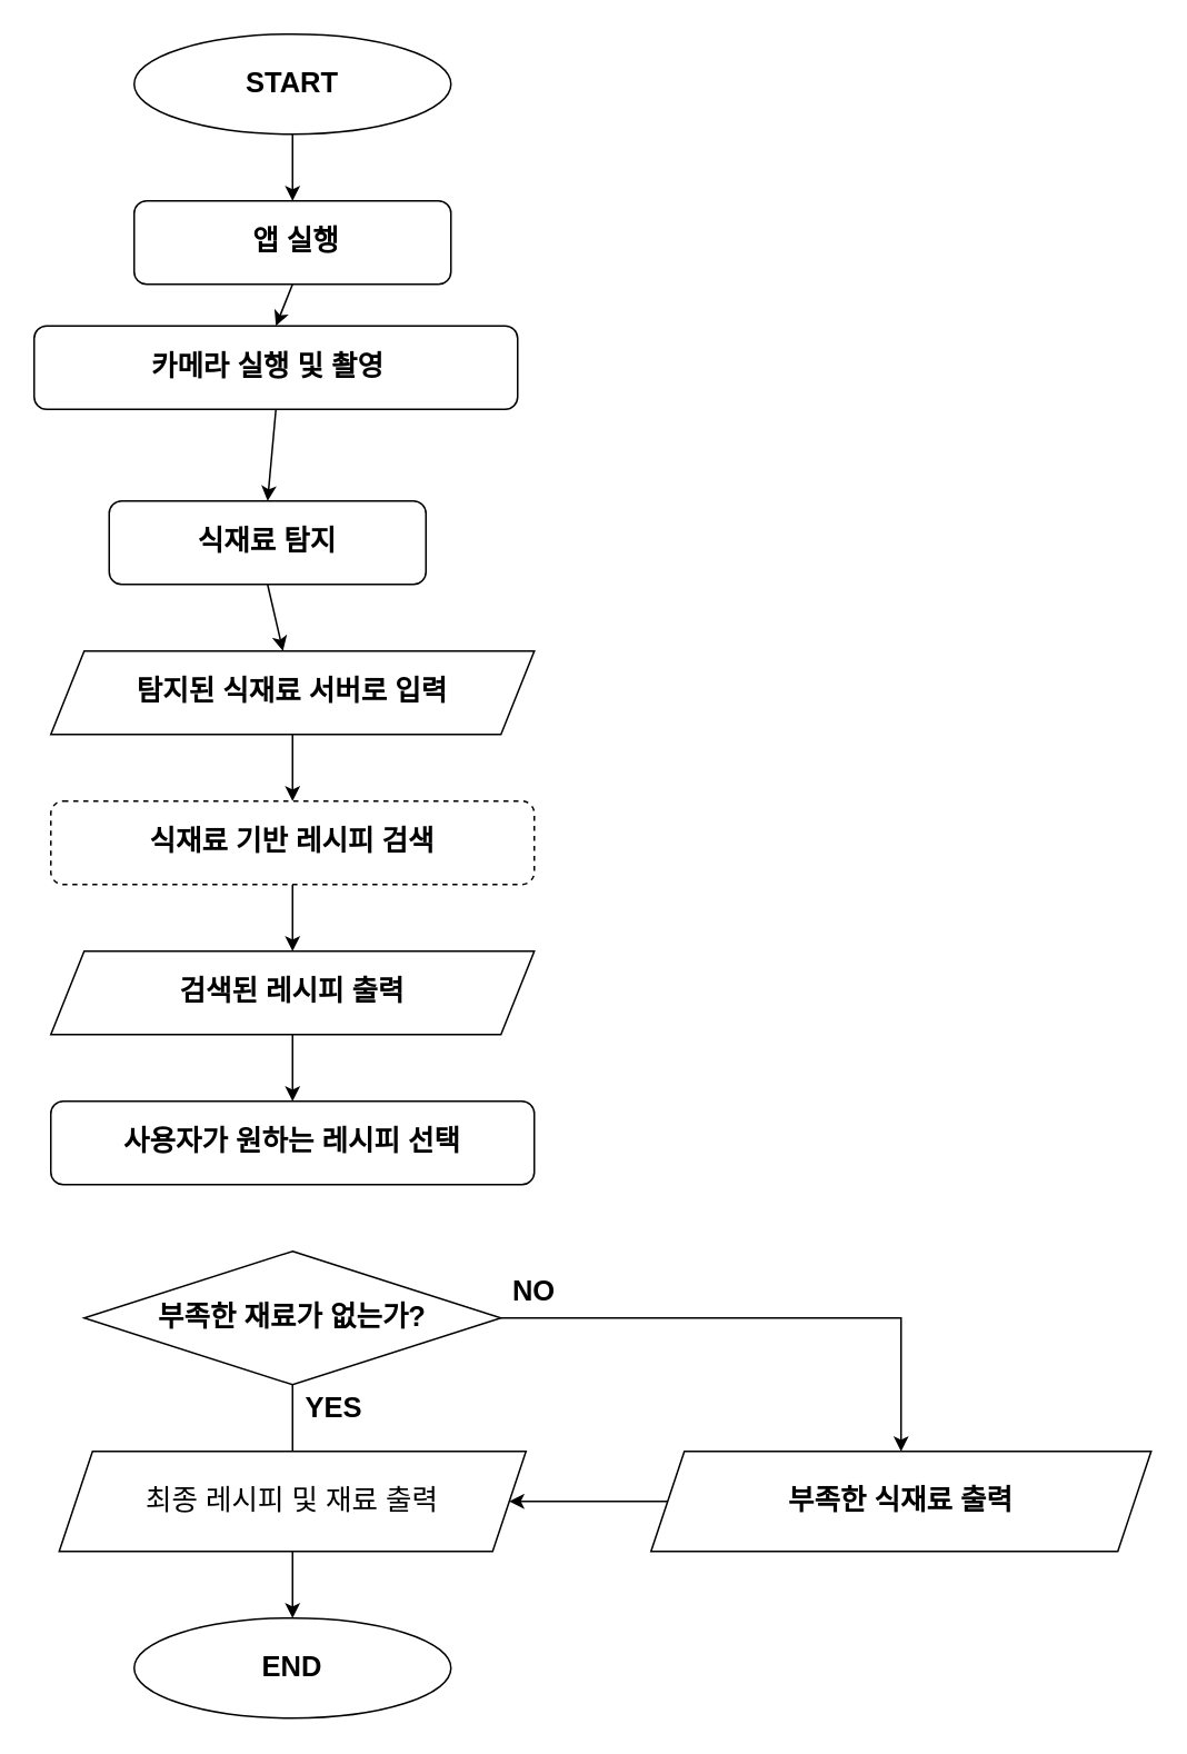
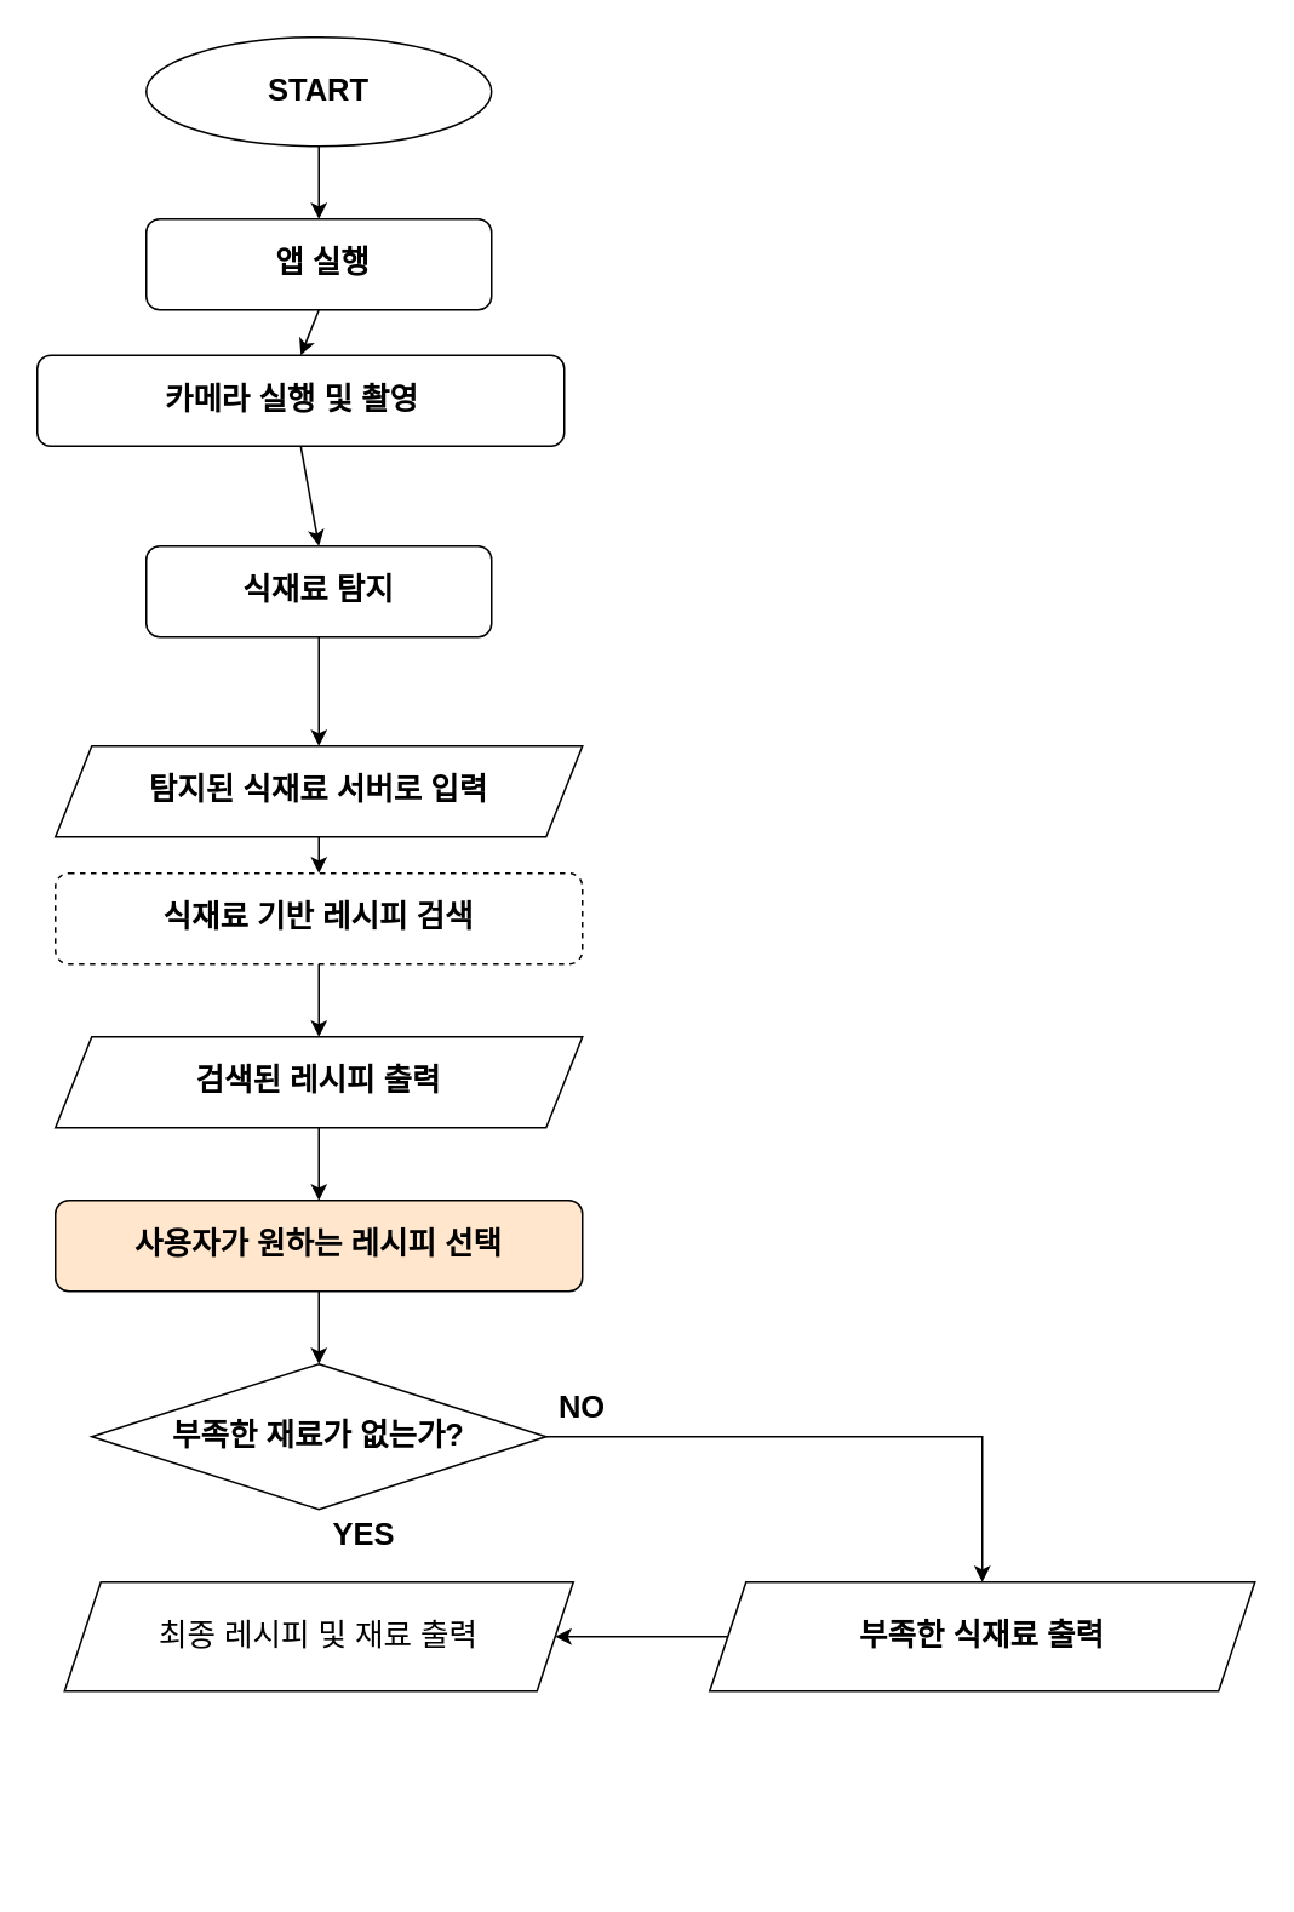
  <mxCell id="0" />
  <mxCell id="1" parent="0" />
  <mxCell id="2" value="&lt;span style=&quot;font-size: 17px&quot;&gt;&lt;b&gt;&amp;nbsp;앱 실행&lt;/b&gt;&lt;/span&gt;" style="rounded=1;whiteSpace=wrap;html=1;fontSize=12;glass=0;strokeWidth=1;shadow=0;" parent="1" vertex="1"><mxGeometry x="80" y="120" width="190" height="50" as="geometry" /></mxCell>
  <mxCell id="3" value="&lt;font style=&quot;font-size: 17px&quot;&gt;&lt;b&gt;START&lt;/b&gt;&lt;/font&gt;" style="ellipse;whiteSpace=wrap;html=1;" vertex="1" parent="1"><mxGeometry x="80" y="20" width="190" height="60" as="geometry" /></mxCell>
  <mxCell id="4" value="" style="endArrow=classic;html=1;rounded=0;exitX=0.5;exitY=1;exitDx=0;exitDy=0;" edge="1" parent="1" source="3" target="2"><mxGeometry width="50" height="50" relative="1" as="geometry"><mxPoint x="320" y="400" as="sourcePoint" /><mxPoint x="370" y="350" as="targetPoint" /></mxGeometry></mxCell>
  <mxCell id="5" value="&lt;b&gt;카메라 실행 및 촬영&amp;nbsp;&amp;nbsp;&lt;/b&gt;" style="rounded=1;whiteSpace=wrap;html=1;fontSize=17;" vertex="1" parent="1"><mxGeometry x="20" y="195" width="290" height="50" as="geometry" /></mxCell>
  <mxCell id="6" value="&lt;b&gt;식재료 기반 레시피 검색&lt;/b&gt;" style="rounded=1;whiteSpace=wrap;html=1;fontSize=17;dashed=1;" vertex="1" parent="1"><mxGeometry x="30" y="480" width="290" height="50" as="geometry" /></mxCell>
- <mxCell id="7" value="&lt;b&gt;사용자가 원하는 레시피 선택&lt;/b&gt;" style="rounded=1;whiteSpace=wrap;html=1;fontSize=17;" vertex="1" parent="1"><mxGeometry x="30" y="660" width="290" height="50" as="geometry" /></mxCell>
- <mxCell id="8" value="&lt;b&gt;탐지된 식재료 서버로 입력&lt;/b&gt;" style="shape=parallelogram;perimeter=parallelogramPerimeter;whiteSpace=wrap;html=1;fixedSize=1;fontSize=17;" vertex="1" parent="1"><mxGeometry x="30" y="390" width="290" height="50" as="geometry" /></mxCell>
+ <mxCell id="7" value="&lt;b&gt;사용자가 원하는 레시피 선택&lt;/b&gt;" style="rounded=1;whiteSpace=wrap;html=1;fontSize=17;fillColor=#ffe6cc;" vertex="1" parent="1"><mxGeometry x="30" y="660" width="290" height="50" as="geometry" /></mxCell>
+ <mxCell id="8" value="&lt;b&gt;탐지된 식재료 서버로 입력&lt;/b&gt;" style="shape=parallelogram;perimeter=parallelogramPerimeter;whiteSpace=wrap;html=1;fixedSize=1;fontSize=17;" vertex="1" parent="1"><mxGeometry x="30" y="410" width="290" height="50" as="geometry" /></mxCell>
  <mxCell id="9" value="&lt;b&gt;검색된 레시피 출력&lt;/b&gt;" style="shape=parallelogram;perimeter=parallelogramPerimeter;whiteSpace=wrap;html=1;fixedSize=1;fontSize=17;" vertex="1" parent="1"><mxGeometry x="30" y="570" width="290" height="50" as="geometry" /></mxCell>
  <mxCell id="10" value="&lt;b&gt;부족한 식재료 출력&lt;/b&gt;" style="shape=parallelogram;perimeter=parallelogramPerimeter;whiteSpace=wrap;html=1;fixedSize=1;fontSize=17;" vertex="1" parent="1"><mxGeometry x="390" y="870" width="300" height="60" as="geometry" /></mxCell>
- <mxCell id="11" value="&lt;b&gt;END&lt;/b&gt;" style="ellipse;whiteSpace=wrap;html=1;fontSize=17;" vertex="1" parent="1"><mxGeometry x="80" y="970" width="190" height="60" as="geometry" /></mxCell>
  <mxCell id="12" value="" style="endArrow=classic;html=1;rounded=0;fontSize=17;exitX=0.5;exitY=1;exitDx=0;exitDy=0;entryX=0.5;entryY=0;entryDx=0;entryDy=0;" edge="1" parent="1" source="2" target="5"><mxGeometry width="50" height="50" relative="1" as="geometry"><mxPoint x="470" y="480" as="sourcePoint" /><mxPoint x="520" y="430" as="targetPoint" /></mxGeometry></mxCell>
  <mxCell id="13" value="" style="endArrow=classic;html=1;rounded=0;fontSize=17;exitX=0.5;exitY=1;exitDx=0;exitDy=0;entryX=0.5;entryY=0;entryDx=0;entryDy=0;" edge="1" parent="1" source="8" target="6"><mxGeometry width="50" height="50" relative="1" as="geometry"><mxPoint x="470" y="480" as="sourcePoint" /><mxPoint x="520" y="430" as="targetPoint" /></mxGeometry></mxCell>
  <mxCell id="14" value="" style="endArrow=classic;html=1;rounded=0;fontSize=17;exitX=0.5;exitY=1;exitDx=0;exitDy=0;entryX=0.5;entryY=0;entryDx=0;entryDy=0;" edge="1" parent="1" source="6" target="9"><mxGeometry width="50" height="50" relative="1" as="geometry"><mxPoint x="470" y="480" as="sourcePoint" /><mxPoint x="520" y="430" as="targetPoint" /></mxGeometry></mxCell>
  <mxCell id="15" value="" style="endArrow=classic;html=1;rounded=0;fontSize=17;exitX=0.5;exitY=1;exitDx=0;exitDy=0;entryX=0.5;entryY=0;entryDx=0;entryDy=0;" edge="1" parent="1" source="9" target="7"><mxGeometry width="50" height="50" relative="1" as="geometry"><mxPoint x="470" y="480" as="sourcePoint" /><mxPoint x="520" y="430" as="targetPoint" /></mxGeometry></mxCell>
  <mxCell id="16" value="&lt;b&gt;부족한 재료가 없는가?&lt;/b&gt;" style="rhombus;whiteSpace=wrap;html=1;fontSize=17;" vertex="1" parent="1"><mxGeometry x="50" y="750" width="250" height="80" as="geometry" /></mxCell>
- <mxCell id="17" value="" style="endArrow=classic;html=1;rounded=0;fontSize=17;exitX=0.5;exitY=1;exitDx=0;exitDy=0;entryX=0.5;entryY=0;entryDx=0;entryDy=0;" edge="1" parent="1" source="16" target="11"><mxGeometry width="50" height="50" relative="1" as="geometry"><mxPoint x="470" y="680" as="sourcePoint" /><mxPoint x="520" y="630" as="targetPoint" /></mxGeometry></mxCell>
- <mxCell id="18" value="&lt;b&gt;식재료 탐지&lt;/b&gt;" style="rounded=1;whiteSpace=wrap;html=1;fontSize=17;" vertex="1" parent="1"><mxGeometry x="65" y="300" width="190" height="50" as="geometry" /></mxCell>
+ <mxCell id="18" value="&lt;b&gt;식재료 탐지&lt;/b&gt;" style="rounded=1;whiteSpace=wrap;html=1;fontSize=17;" vertex="1" parent="1"><mxGeometry x="80" y="300" width="190" height="50" as="geometry" /></mxCell>
  <mxCell id="19" value="" style="endArrow=classic;html=1;rounded=0;fontSize=17;exitX=0.5;exitY=1;exitDx=0;exitDy=0;entryX=0.5;entryY=0;entryDx=0;entryDy=0;" edge="1" parent="1" source="5" target="18"><mxGeometry width="50" height="50" relative="1" as="geometry"><mxPoint x="470" y="380" as="sourcePoint" /><mxPoint x="520" y="330" as="targetPoint" /></mxGeometry></mxCell>
  <mxCell id="20" value="" style="endArrow=classic;html=1;rounded=0;fontSize=17;exitX=0.5;exitY=1;exitDx=0;exitDy=0;" edge="1" parent="1" source="18" target="8"><mxGeometry width="50" height="50" relative="1" as="geometry"><mxPoint x="470" y="380" as="sourcePoint" /><mxPoint x="520" y="330" as="targetPoint" /></mxGeometry></mxCell>
+ <mxCell id="21" value="" style="endArrow=classic;html=1;rounded=0;fontSize=17;exitX=0.5;exitY=1;exitDx=0;exitDy=0;entryX=0.5;entryY=0;entryDx=0;entryDy=0;" edge="1" parent="1" source="7" target="16"><mxGeometry width="50" height="50" relative="1" as="geometry"><mxPoint x="470" y="780" as="sourcePoint" /><mxPoint x="520" y="730" as="targetPoint" /></mxGeometry></mxCell>
  <mxCell id="22" value="&lt;b&gt;NO&lt;/b&gt;" style="text;html=1;strokeColor=none;fillColor=none;align=center;verticalAlign=middle;whiteSpace=wrap;rounded=0;fontSize=17;" vertex="1" parent="1"><mxGeometry x="290" y="760" width="60" height="30" as="geometry" /></mxCell>
  <mxCell id="23" value="&lt;b&gt;YES&lt;/b&gt;" style="text;html=1;strokeColor=none;fillColor=none;align=center;verticalAlign=middle;whiteSpace=wrap;rounded=0;fontSize=17;" vertex="1" parent="1"><mxGeometry x="170" y="830" width="60" height="30" as="geometry" /></mxCell>
  <mxCell id="24" value="최종 레시피 및 재료 출력" style="shape=parallelogram;perimeter=parallelogramPerimeter;whiteSpace=wrap;html=1;fixedSize=1;fontSize=17;" vertex="1" parent="1"><mxGeometry x="35" y="870" width="280" height="60" as="geometry" /></mxCell>
  <mxCell id="25" value="" style="endArrow=classic;html=1;rounded=0;fontSize=17;entryX=0.5;entryY=0;entryDx=0;entryDy=0;" edge="1" parent="1" target="10"><mxGeometry width="50" height="50" relative="1" as="geometry"><mxPoint x="300" y="790" as="sourcePoint" /><mxPoint x="520" y="1060" as="targetPoint" /><Array as="points"><mxPoint x="540" y="790" /></Array></mxGeometry></mxCell>
  <mxCell id="26" value="" style="endArrow=classic;html=1;rounded=0;fontSize=17;exitX=0;exitY=0.5;exitDx=0;exitDy=0;entryX=1;entryY=0.5;entryDx=0;entryDy=0;" edge="1" parent="1" source="10" target="24"><mxGeometry width="50" height="50" relative="1" as="geometry"><mxPoint x="470" y="970" as="sourcePoint" /><mxPoint x="520" y="920" as="targetPoint" /></mxGeometry></mxCell>
